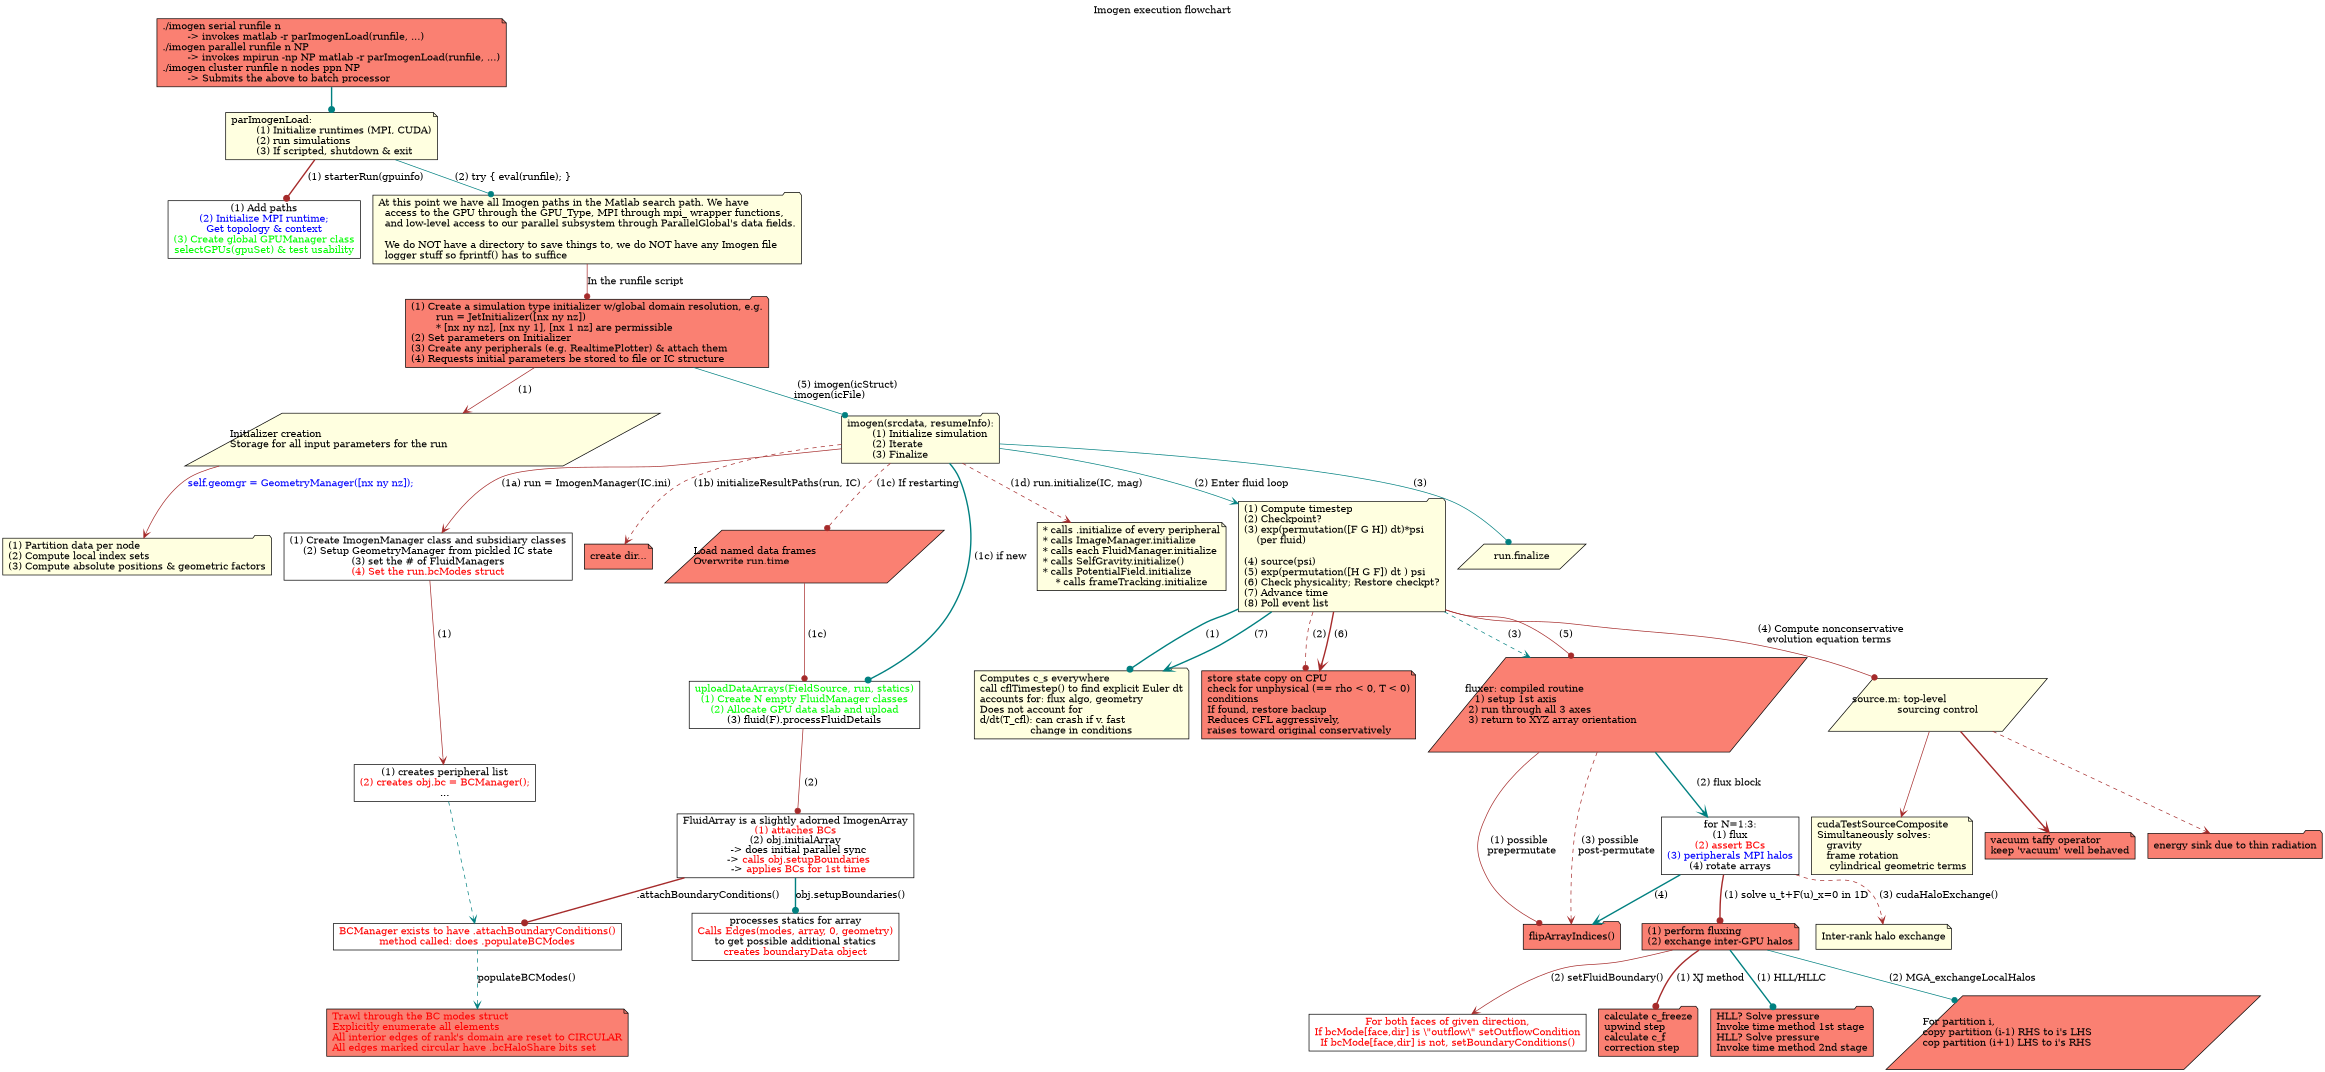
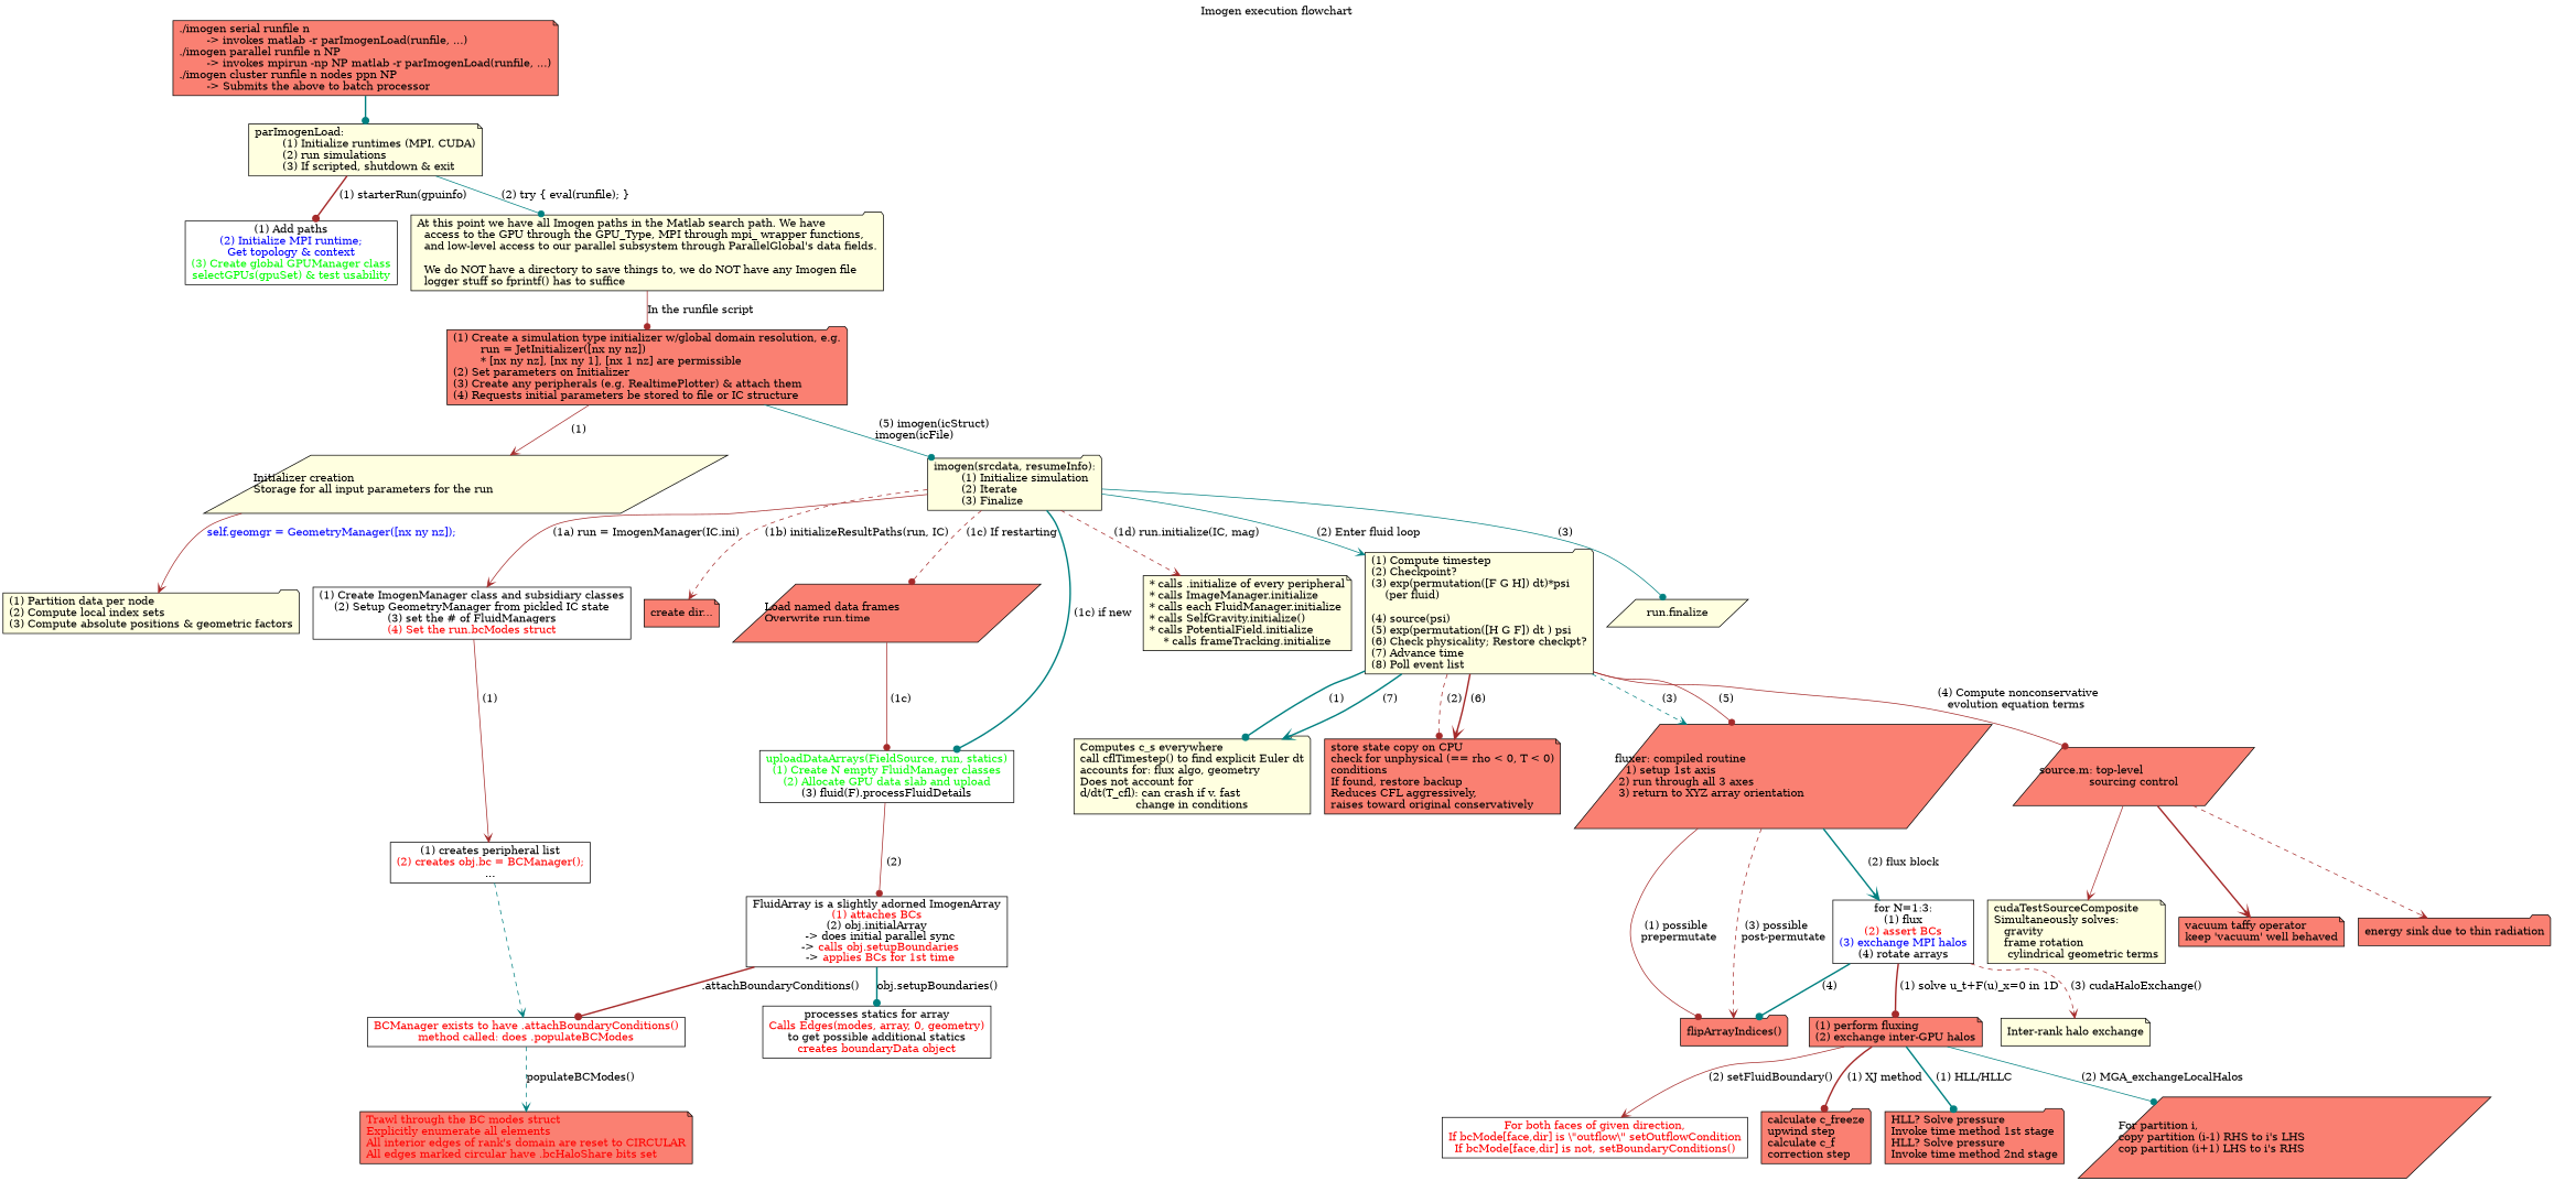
  digraph {
    label="Imogen execution flowchart"
    labelloc=t
    node [fillcolor=salmon labeljust=l shape=note style=filled]
    edge [arrowhead=dot color=brown style=solid]
    n1 [label="./imogen serial runfile n\l	-> invokes matlab -r parImogenLoad(runfile, ...)\l./imogen parallel runfile n NP\l	-> invokes mpirun -np NP matlab -r parImogenLoad(runfile, ...)\l./imogen cluster runfile n nodes ppn NP\l	-> Submits the above to batch processor\l"]
    n2 [fillcolor=lightyellow label="parImogenLoad:\l	(1) Initialize runtimes (MPI, CUDA)\l	(2) run simulations\l	(3) If scripted, shutdown & exit\l"]
    n3 [label=<(1) Add paths<br/><font color="blue">(2) Initialize MPI runtime;</font><br/>	<font color="blue">Get topology &amp; context</font><br/><font color="green">(3) Create global GPUManager class</font><br/><font color="green">	selectGPUs(gpuSet) &amp; test usability</font>> shape=box fillcolor="" style=""]
    n4 [fillcolor=lightyellow label="At this point we have all Imogen paths in the Matlab search path. We have\l  access to the GPU through the GPU_Type, MPI through mpi_ wrapper functions,\l  and low-level access to our parallel subsystem through ParallelGlobal's data fields.\l\l  We do NOT have a directory to save things to, we do NOT have any Imogen file\l  logger stuff so fprintf() has to suffice\l" shape=folder]
    n5 [label="(1) Create a simulation type initializer w/global domain resolution, e.g.\l	run = JetInitializer([nx ny nz])\l	* [nx ny nz], [nx ny 1], [nx 1 nz] are permissible\l(2) Set parameters on Initializer\l(3) Create any peripherals (e.g. RealtimePlotter) & attach them\l(4) Requests initial parameters be stored to file or IC structure\l" shape=folder]
    n6 [fillcolor=lightyellow label="Initializer creation\lStorage for all input parameters for the run\l" shape=parallelogram]
    n7 [fillcolor=lightyellow label="imogen(srcdata, resumeInfo):\l	(1) Initialize simulation\l	(2) Iterate\l	(3) Finalize\l" shape=folder]
    n8 [fillcolor=lightyellow label="(1) Partition data per node\l(2) Compute local index sets\l(3) Compute absolute positions & geometric factors\l" shape=folder]
    n9 [label=<(1) Create ImogenManager class and subsidiary classes<br/>	(2) Setup GeometryManager from pickled IC state<br/>	(3) set the # of FluidManagers<br/>	<font color="red">(4) Set the run.bcModes struct</font>> shape=box fillcolor="" style=""]
    n10 [label="create dir..."]
    n11 [label="Load named data frames\lOverwrite run.time\l" shape=parallelogram]
    n12 [label=<<font color="green">uploadDataArrays(FieldSource, run, statics)<br/>	(1) Create N empty FluidManager classes<br/>	(2) Allocate GPU data slab and upload</font><br/>	(3) fluid(F).processFluidDetails> shape=box fillcolor="" style=""]
    n13 [fillcolor=lightyellow label="* calls .initialize of every peripheral\l* calls ImageManager.initialize\l* calls each FluidManager.initialize\l* calls SelfGravity.initialize()\l* calls PotentialField.initialize\l* calls frameTracking.initialize"]
    n14 [fillcolor=lightyellow label="(1) Compute timestep\l(2) Checkpoint?\l(3) exp(permutation([F G H]) dt)*psi\l    (per fluid)\l\l(4) source(psi)\l(5) exp(permutation([H G F]) dt ) psi\l(6) Check physicality; Restore checkpt?\l(7) Advance time\l(8) Poll event list\l" shape=folder]
    n15 [fillcolor=lightyellow label="run.finalize" shape=parallelogram]
    n16 [label=<(1) creates peripheral list<br/><font color="red">(2) creates obj.bc = BCManager();</font><br/>...> shape=box fillcolor="" style=""]
    n17 [label=<FluidArray is a slightly adorned ImogenArray<br/>	<font color="red">(1) attaches BCs</font><br/>	(2) obj.initialArray<br/>  -&gt; does initial parallel sync<br/>  -&gt; <font color="red">calls obj.setupBoundaries</font><br/>  -&gt; <font color="red">applies BCs for 1st time</font>> shape=box fillcolor="" style=""]
    n18 [fillcolor=lightyellow label="Computes c_s everywhere\lcall cflTimestep() to find explicit Euler dt\laccounts for: flux algo, geometry\lDoes not account for\ld/dt(T_cfl): can crash if v. fast\lchange in conditions" shape=folder]
    n19 [label="store state copy on CPU\lcheck for unphysical (== rho < 0, T < 0)\lconditions\lIf found, restore backup\lReduces CFL aggressively,\lraises toward original conservatively\l"]
    n20 [label="fluxer: compiled routine\l   1) setup 1st axis\l 2) run through all 3 axes\l 3) return to XYZ array orientation\l" shape=parallelogram]
-   n21 [fillcolor=lightyellow label="source.m: top-level\lsourcing control" shape=parallelogram]
+   n21 [label="source.m: top-level\lsourcing control" shape=parallelogram]
    n22 [label=<<font color="red">BCManager exists to have .attachBoundaryConditions()<br/>method called: does .populateBCModes</font>> shape=box fillcolor="" style=""]
    n23 [fontcolor=red label="Trawl through the BC modes struct\lExplicitly enumerate all elements\lAll interior edges of rank's domain are reset to CIRCULAR\lAll edges marked circular have .bcHaloShare bits set\l"]
    n24 [label=<processes statics for array<br/><font color="red">Calls Edges(modes, array, 0, geometry)</font><br/>to get possible additional statics<br/><font color="red">creates boundaryData object</font>> shape=box fillcolor="" style=""]
    n25 [label="flipArrayIndices()" shape=folder]
-   n26 [label=<for N=1:3:<br/>(1) flux<br/><font color="red">(2) assert BCs</font><br/><font color="blue">(3) peripherals MPI halos</font><br/>(4) rotate arrays> shape=box fillcolor="" style=""]
+   n26 [label=<for N=1:3:<br/>(1) flux<br/><font color="red">(2) assert BCs</font><br/><font color="blue">(3) exchange MPI halos</font><br/>(4) rotate arrays> shape=box fillcolor="" style=""]
    n27 [fillcolor=lightyellow label="cudaTestSourceComposite\lSimultaneously solves:\l   gravity\l   frame rotation\l    cylindrical geometric terms\l"]
    n28 [label="vacuum taffy operator\lkeep 'vacuum' well behaved\l"]
    n29 [label="energy sink due to thin radiation" shape=folder]
    n30 [label="(1) perform fluxing\l(2) exchange inter-GPU halos\l"]
    n31 [fillcolor=lightyellow label="Inter-rank halo exchange"]
    n32 [label=<<font color="red">For both faces of given direction,<br/>If bcMode[face,dir] is \"outflow\" setOutflowCondition<br/>If bcMode[face,dir] is not, setBoundaryConditions()</font>> shape=box fillcolor="" style=""]
    n33 [label="calculate c_freeze\lupwind step\lcalculate c_f\lcorrection step\l" shape=folder]
    n34 [label="HLL? Solve pressure\lInvoke time method 1st stage\lHLL? Solve pressure\lInvoke time method 2nd stage\l" shape=folder]
    n35 [label="For partition i,\lcopy partition (i-1) RHS to i's LHS\lcop partition (i+1) LHS to i's RHS\l" shape=parallelogram]
    n1 -> n2 [color=teal style=bold]
    n2 -> n3 [label=" (1) starterRun(gpuinfo)" style=bold]
    n2 -> n4 [color=teal label=" (2) try { eval(runfile); }"]
    n4 -> n5 [label="In the runfile script"]
    n5 -> n6 [arrowhead=vee label=" (1)"]
    n5 -> n7 [color=teal label=" (5) imogen(icStruct)\limogen(icFile)\l"]
    n6 -> n8 [arrowhead=vee label=<<font color="blue">self.geomgr = GeometryManager([nx ny nz]);</font>>]
    n7 -> n9 [arrowhead=vee label=" (1a) run = ImogenManager(IC.ini)\l"]
    n7 -> n10 [arrowhead=vee label=" (1b) initializeResultPaths(run, IC)\l" style=dashed]
    n7 -> n11 [label=" (1c) If restarting" style=dashed]
    n7 -> n12 [color=teal label=" (1c) if new" style=bold]
    n7 -> n13 [arrowhead=vee label=" (1d) run.initialize(IC, mag)" style=dashed]
    n7 -> n14 [arrowhead=vee color=teal label=" (2) Enter fluid loop"]
    n7 -> n15 [color=teal label=" (3)"]
    n9 -> n16 [arrowhead=vee label=" (1)"]
    n11 -> n12 [label=" (1c) "]
    n12 -> n17 [label=" (2)"]
    n14 -> n18 [color=teal label=" (1)" style=bold]
    n14 -> n18 [arrowhead=vee color=teal label=" (7)" style=bold]
    n14 -> n19 [label=" (2)" style=dashed]
    n14 -> n19 [arrowhead=vee label=" (6)" style=bold]
    n14 -> n20 [arrowhead=vee color=teal label=" (3)" style=dashed]
    n14 -> n20 [label=" (5)"]
    n14 -> n21 [label=" (4) Compute nonconservative\levolution equation terms"]
    n16 -> n22 [arrowhead=vee color=teal style=dashed]
    n17 -> n22 [label=".attachBoundaryConditions()" style=bold]
    n17 -> n24 [color=teal label="obj.setupBoundaries()" style=bold]
    n20 -> n25 [label=" (1) possible\lprepermutate\l"]
    n20 -> n25 [arrowhead=vee label=" (3) possible\lpost-permutate\n" style=dashed]
    n20 -> n26 [arrowhead=vee color=teal label=" (2) flux block" style=bold]
    n21 -> n27 [arrowhead=vee]
    n21 -> n28 [arrowhead=vee style=bold]
    n21 -> n29 [arrowhead=vee style=dashed]
    n22 -> n23 [arrowhead=vee color=teal label="populateBCModes()" style=dashed]
-   n26 -> n25 [arrowhead=vee color=teal label=" (4)" style=bold]
+   n26 -> n25 [color=teal label=" (4)" style=bold]
    n26 -> n30 [label=" (1) solve u_t+F(u)_x=0 in 1D" style=bold]
    n26 -> n31 [arrowhead=vee label=" (3) cudaHaloExchange()" style=dashed]
    n30 -> n32 [arrowhead=vee label=" (2) setFluidBoundary()"]
    n30 -> n33 [label=" (1) XJ method" style=bold]
    n30 -> n34 [color=teal label=" (1) HLL/HLLC" style=bold]
    n30 -> n35 [color=teal label=" (2) MGA_exchangeLocalHalos"]
  }
